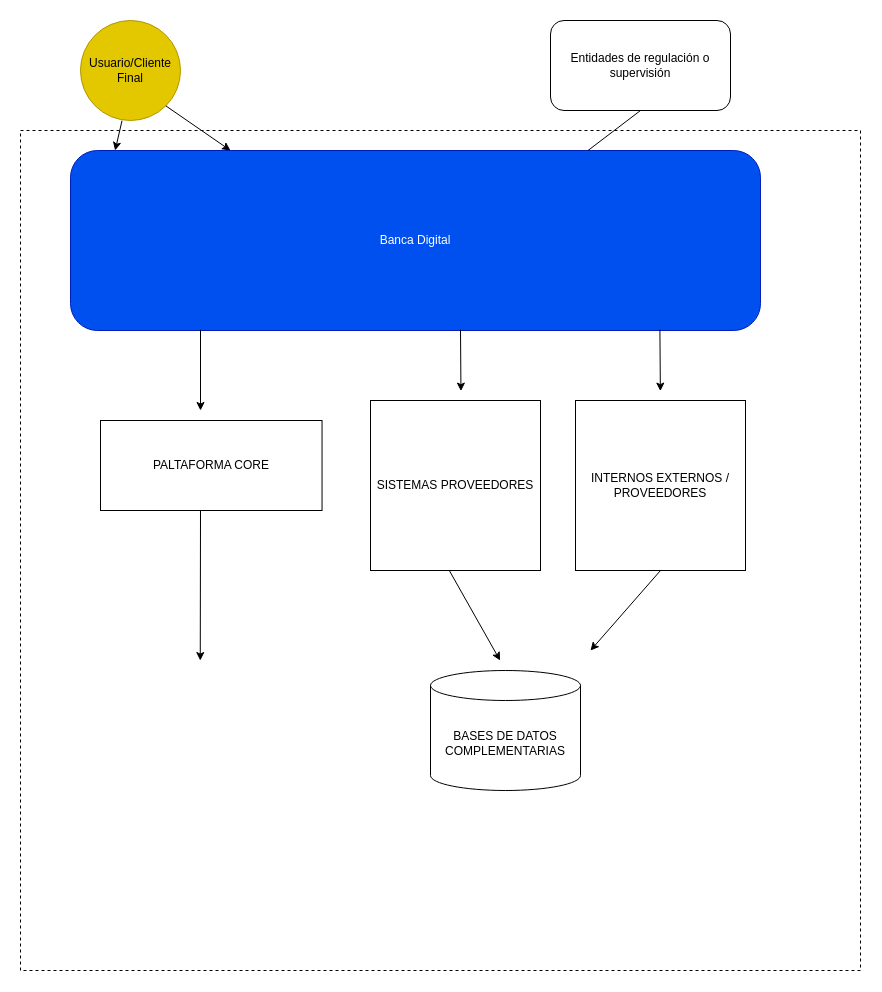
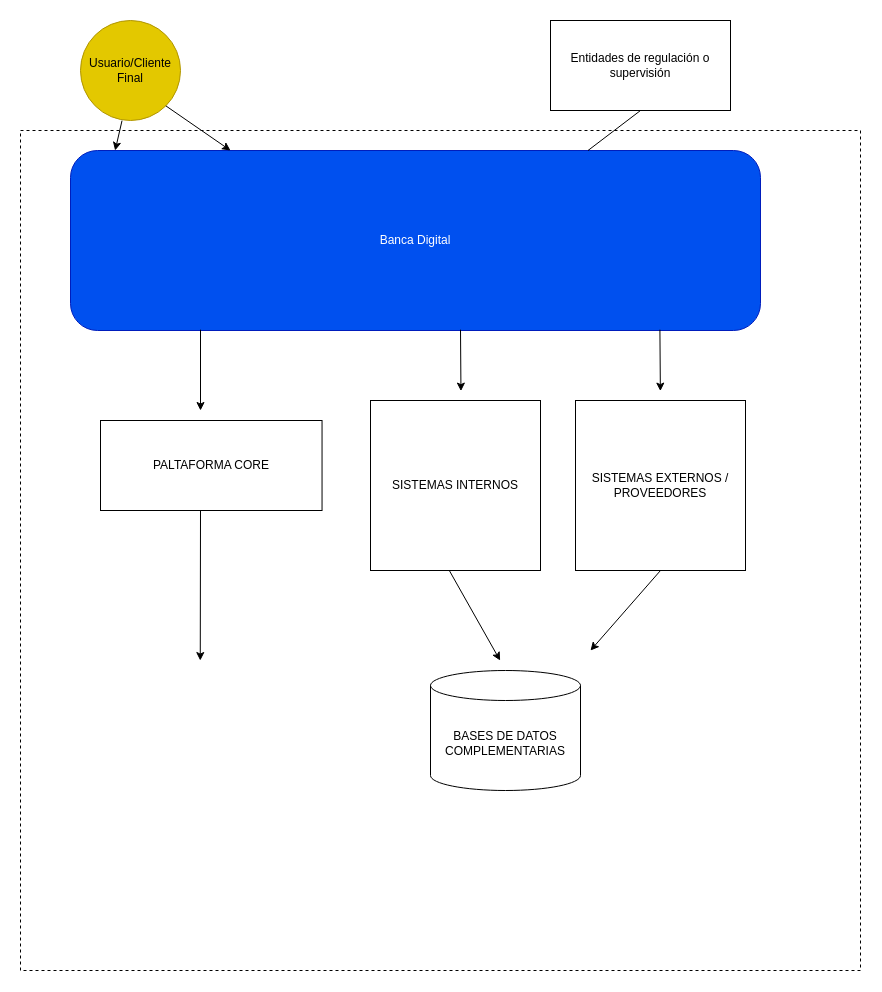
  <mxCell id="0" />
  <mxCell id="1" parent="0" />
  <mxCell id="2" value="" style="whiteSpace=wrap;html=1;aspect=fixed;dashed=1;" parent="1" vertex="1"><mxGeometry x="20" y="130" width="840" height="840" as="geometry" /></mxCell>
  <mxCell id="3" value="Usuario/Cliente Final" style="ellipse;whiteSpace=wrap;html=1;aspect=fixed;fillColor=#e3c800;fontColor=#000000;strokeColor=#B09500;" parent="1" vertex="1"><mxGeometry x="80" y="20" width="100" height="100" as="geometry" /></mxCell>
- <mxCell id="4" value="Entidades de regulación o supervisión" style="whiteSpace=wrap;html=1;rounded=1;" parent="1" vertex="1"><mxGeometry x="550" y="20" width="180" height="90" as="geometry" /></mxCell>
+ <mxCell id="4" value="Entidades de regulación o supervisión" style="rounded=0;whiteSpace=wrap;html=1;" parent="1" vertex="1"><mxGeometry x="550" y="20" width="180" height="90" as="geometry" /></mxCell>
  <mxCell id="5" value="Banca Digital" style="rounded=1;whiteSpace=wrap;html=1;fillColor=#0050ef;fontColor=#ffffff;strokeColor=#001DBC;" parent="1" vertex="1"><mxGeometry x="70" y="150" width="690" height="180" as="geometry" /></mxCell>
  <mxCell id="6" value="" style="endArrow=none;html=1;rounded=0;exitX=0.5;exitY=1;exitDx=0;exitDy=0;entryX=0.75;entryY=0;entryDx=0;entryDy=0;" parent="1" source="4" target="5" edge="1"><mxGeometry width="50" height="50" relative="1" as="geometry"><mxPoint x="370" y="210" as="sourcePoint" /><mxPoint x="420" y="160" as="targetPoint" /></mxGeometry></mxCell>
  <mxCell id="7" value="PALTAFORMA CORE" style="rounded=0;whiteSpace=wrap;html=1;" parent="1" vertex="1"><mxGeometry x="100" y="420" width="221.54" height="90" as="geometry" /></mxCell>
- <mxCell id="8" value="INTERNOS EXTERNOS / PROVEEDORES" style="rounded=0;whiteSpace=wrap;html=1;" parent="1" vertex="1"><mxGeometry x="575" y="400" width="170" height="170" as="geometry" /></mxCell>
+ <mxCell id="8" value="SISTEMAS EXTERNOS / PROVEEDORES" style="rounded=0;whiteSpace=wrap;html=1;" parent="1" vertex="1"><mxGeometry x="575" y="400" width="170" height="170" as="geometry" /></mxCell>
  <mxCell id="9" value="" style="endArrow=classic;html=1;rounded=0;entryX=0.467;entryY=0.023;entryDx=0;entryDy=0;entryPerimeter=0;" parent="1" edge="1"><mxGeometry width="50" height="50" relative="1" as="geometry"><mxPoint x="659.41" y="329.22" as="sourcePoint" /><mxPoint x="659.869" y="390.6" as="targetPoint" /></mxGeometry></mxCell>
  <mxCell id="10" value="" style="endArrow=classic;html=1;rounded=0;exitX=0.415;exitY=1.002;exitDx=0;exitDy=0;exitPerimeter=0;entryX=0.372;entryY=0;entryDx=0;entryDy=0;entryPerimeter=0;" parent="1" source="3" edge="1"><mxGeometry width="50" height="50" relative="1" as="geometry"><mxPoint x="400" y="300" as="sourcePoint" /><mxPoint x="114.64" y="150" as="targetPoint" /></mxGeometry></mxCell>
  <mxCell id="11" value="" style="endArrow=classic;html=1;rounded=0;exitX=1;exitY=1;exitDx=0;exitDy=0;entryX=0;entryY=0;entryDx=0;entryDy=0;" parent="1" source="3" edge="1"><mxGeometry width="50" height="50" relative="1" as="geometry"><mxPoint x="400" y="300" as="sourcePoint" /><mxPoint x="230" y="150" as="targetPoint" /></mxGeometry></mxCell>
- <mxCell id="12" value="SISTEMAS PROVEEDORES" style="rounded=0;whiteSpace=wrap;html=1;" parent="1" vertex="1"><mxGeometry x="370" y="400" width="170" height="170" as="geometry" /></mxCell>
+ <mxCell id="12" value="SISTEMAS INTERNOS" style="rounded=0;whiteSpace=wrap;html=1;" parent="1" vertex="1"><mxGeometry x="370" y="400" width="170" height="170" as="geometry" /></mxCell>
  <mxCell id="13" value="" style="endArrow=classic;html=1;rounded=0;entryX=0.467;entryY=0.023;entryDx=0;entryDy=0;entryPerimeter=0;" parent="1" edge="1"><mxGeometry width="50" height="50" relative="1" as="geometry"><mxPoint x="460" y="329.22" as="sourcePoint" /><mxPoint x="460.459" y="390.6" as="targetPoint" /></mxGeometry></mxCell>
  <mxCell id="14" value="" style="endArrow=classic;html=1;rounded=0;" parent="1" edge="1"><mxGeometry width="50" height="50" relative="1" as="geometry"><mxPoint x="200" y="329.22" as="sourcePoint" /><mxPoint x="200" y="410" as="targetPoint" /></mxGeometry></mxCell>
  <mxCell id="15" value="" style="endArrow=classic;html=1;rounded=0;entryX=0.214;entryY=0.631;entryDx=0;entryDy=0;entryPerimeter=0;" parent="1" target="2" edge="1"><mxGeometry width="50" height="50" relative="1" as="geometry"><mxPoint x="200" y="510" as="sourcePoint" /><mxPoint x="200" y="560" as="targetPoint" /></mxGeometry></mxCell>
  <mxCell id="16" value="" style="endArrow=classic;html=1;rounded=0;entryX=0.571;entryY=0.631;entryDx=0;entryDy=0;entryPerimeter=0;" parent="1" target="2" edge="1"><mxGeometry width="50" height="50" relative="1" as="geometry"><mxPoint x="448.82" y="570" as="sourcePoint" /><mxPoint x="470" y="660" as="targetPoint" /></mxGeometry></mxCell>
  <mxCell id="17" value="" style="endArrow=classic;html=1;rounded=0;exitX=0.5;exitY=1;exitDx=0;exitDy=0;" parent="1" source="8" edge="1"><mxGeometry width="50" height="50" relative="1" as="geometry"><mxPoint x="620" y="720" as="sourcePoint" /><mxPoint x="590" y="650" as="targetPoint" /></mxGeometry></mxCell>
  <mxCell id="18" value="BASES DE DATOS COMPLEMENTARIAS" style="shape=cylinder3;whiteSpace=wrap;html=1;boundedLbl=1;backgroundOutline=1;size=15;" parent="1" vertex="1"><mxGeometry x="430" y="670" width="150" height="120" as="geometry" /></mxCell>
